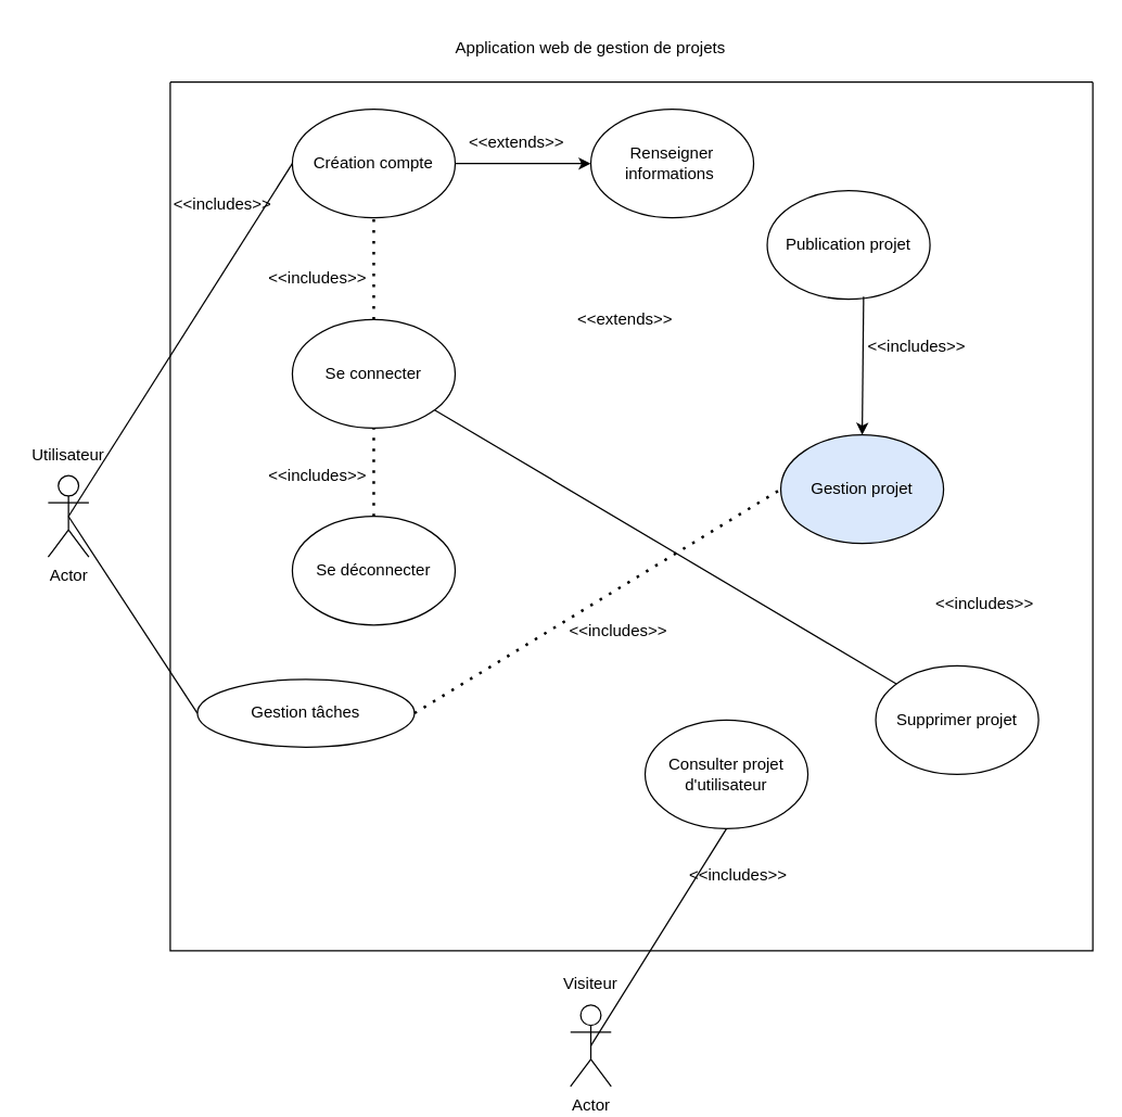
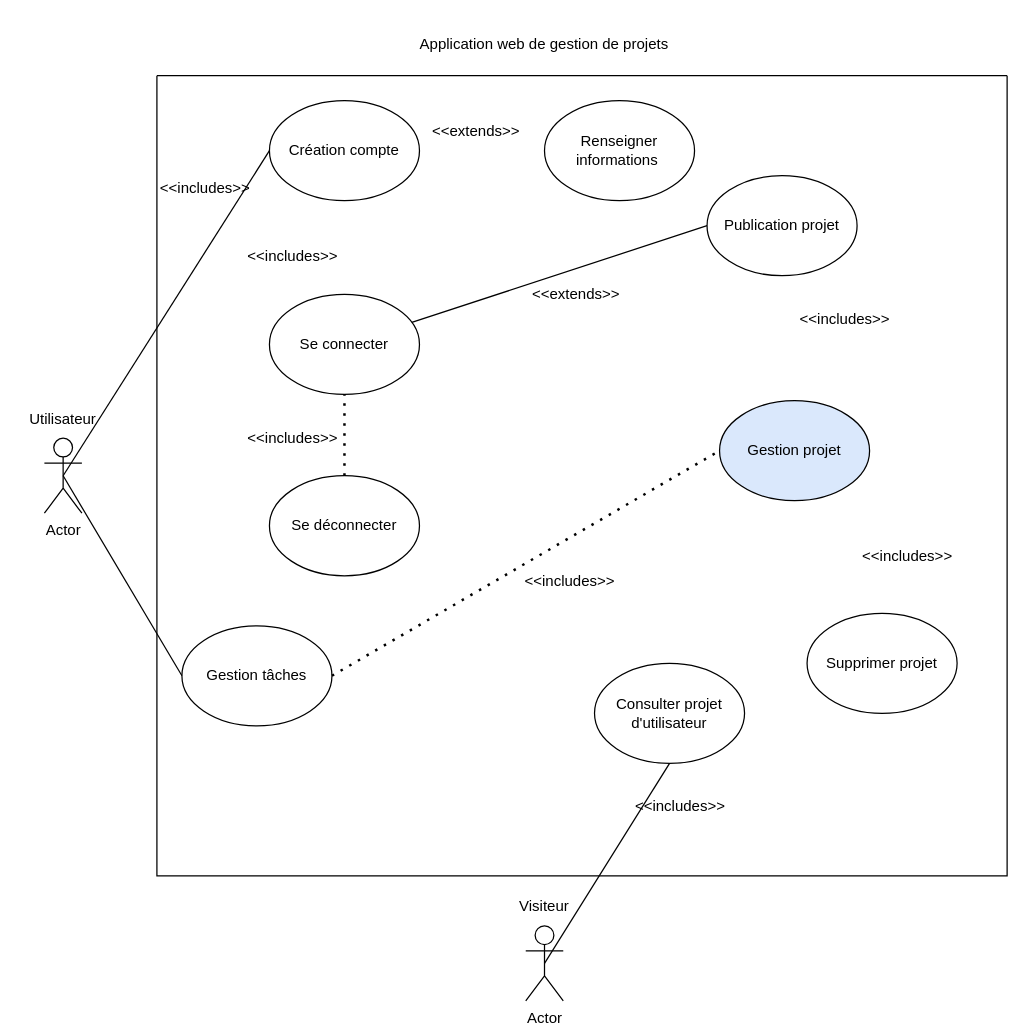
  <mxCell id="0" />
  <mxCell id="1" parent="0" />
  <mxCell id="2" value="" style="swimlane;startSize=0;" vertex="1" parent="1"><mxGeometry x="125" y="60" width="680" height="640" as="geometry" /></mxCell>
  <mxCell id="3" value="Création compte" style="ellipse;whiteSpace=wrap;html=1;" vertex="1" parent="2"><mxGeometry x="90" y="20" width="120" height="80" as="geometry" /></mxCell>
  <mxCell id="4" value="&amp;lt;&amp;lt;includes&amp;gt;&amp;gt;&amp;nbsp;" style="text;html=1;align=center;verticalAlign=middle;resizable=0;points=[];autosize=1;strokeColor=none;fillColor=none;" vertex="1" parent="2"><mxGeometry x="-10" y="75" width="100" height="30" as="geometry" /></mxCell>
  <mxCell id="5" value="&amp;lt;&amp;lt;includes&amp;gt;&amp;gt;&amp;nbsp;" style="text;html=1;align=center;verticalAlign=middle;resizable=0;points=[];autosize=1;strokeColor=none;fillColor=none;" vertex="1" parent="2"><mxGeometry x="60" y="275" width="100" height="30" as="geometry" /></mxCell>
  <mxCell id="6" value="&amp;lt;&amp;lt;includes&amp;gt;&amp;gt;&amp;nbsp;" style="text;html=1;align=center;verticalAlign=middle;resizable=0;points=[];autosize=1;strokeColor=none;fillColor=none;" vertex="1" parent="2"><mxGeometry x="370" y="570" width="100" height="30" as="geometry" /></mxCell>
  <mxCell id="7" value="&amp;lt;&amp;lt;includes&amp;gt;&amp;gt;&amp;nbsp;" style="text;html=1;align=center;verticalAlign=middle;resizable=0;points=[];autosize=1;strokeColor=none;fillColor=none;" vertex="1" parent="2"><mxGeometry x="60" y="130" width="100" height="30" as="geometry" /></mxCell>
  <mxCell id="8" value="&amp;lt;&amp;lt;includes&amp;gt;&amp;gt;" style="text;html=1;align=center;verticalAlign=middle;resizable=0;points=[];autosize=1;strokeColor=none;fillColor=none;" vertex="1" parent="2"><mxGeometry x="500" y="180" width="100" height="30" as="geometry" /></mxCell>
  <mxCell id="9" value="&amp;lt;&amp;lt;includes&amp;gt;&amp;gt;" style="text;html=1;align=center;verticalAlign=middle;resizable=0;points=[];autosize=1;strokeColor=none;fillColor=none;" vertex="1" parent="2"><mxGeometry x="550" y="370" width="100" height="30" as="geometry" /></mxCell>
  <mxCell id="10" value="Publication projet" style="ellipse;whiteSpace=wrap;html=1;" vertex="1" parent="2"><mxGeometry x="440" y="80" width="120" height="80" as="geometry" /></mxCell>
  <mxCell id="11" value="&amp;lt;&amp;lt;extends&amp;gt;&amp;gt;" style="text;html=1;align=center;verticalAlign=middle;resizable=0;points=[];autosize=1;strokeColor=none;fillColor=none;" vertex="1" parent="2"><mxGeometry x="290" y="160" width="90" height="30" as="geometry" /></mxCell>
  <mxCell id="12" value="&amp;lt;&amp;lt;extends&amp;gt;&amp;gt;" style="text;html=1;align=center;verticalAlign=middle;resizable=0;points=[];autosize=1;strokeColor=none;fillColor=none;" vertex="1" parent="2"><mxGeometry x="210" y="30" width="90" height="30" as="geometry" /></mxCell>
  <mxCell id="13" value="&amp;lt;&amp;lt;includes&amp;gt;&amp;gt;" style="text;html=1;align=center;verticalAlign=middle;resizable=0;points=[];autosize=1;strokeColor=none;fillColor=none;" vertex="1" parent="2"><mxGeometry x="280" y="390" width="100" height="30" as="geometry" /></mxCell>
  <mxCell id="14" value="Gestion projet" style="ellipse;whiteSpace=wrap;html=1;fillColor=#dae8fc;" vertex="1" parent="2"><mxGeometry x="450" y="260" width="120" height="80" as="geometry" /></mxCell>
- <mxCell id="15" value="" style="endArrow=classic;html=1;rounded=0;exitX=0.592;exitY=0.975;exitDx=0;exitDy=0;entryX=0.5;entryY=0;entryDx=0;entryDy=0;exitPerimeter=0;" edge="1" parent="2" source="10" target="14"><mxGeometry width="50" height="50" relative="1" as="geometry"><mxPoint x="-210" y="190" as="sourcePoint" /><mxPoint x="-160" y="140" as="targetPoint" /></mxGeometry></mxCell>
  <mxCell id="16" value="Se connecter" style="ellipse;whiteSpace=wrap;html=1;" vertex="1" parent="2"><mxGeometry x="90" y="175" width="120" height="80" as="geometry" /></mxCell>
  <mxCell id="17" value="Se déconnecter" style="ellipse;whiteSpace=wrap;html=1;" vertex="1" parent="2"><mxGeometry x="90" y="320" width="120" height="80" as="geometry" /></mxCell>
  <mxCell id="18" value="" style="endArrow=none;dashed=1;html=1;dashPattern=1 3;strokeWidth=2;rounded=0;entryX=0.5;entryY=1;entryDx=0;entryDy=0;exitX=0.5;exitY=0;exitDx=0;exitDy=0;" edge="1" parent="2" source="17" target="16"><mxGeometry width="50" height="50" relative="1" as="geometry"><mxPoint x="-217" y="460" as="sourcePoint" /><mxPoint x="-167" y="410" as="targetPoint" /></mxGeometry></mxCell>
  <mxCell id="19" value="Consulter projet&lt;br&gt;d'utilisateur" style="ellipse;whiteSpace=wrap;html=1;" vertex="1" parent="2"><mxGeometry x="350" y="470" width="120" height="80" as="geometry" /></mxCell>
- <mxCell id="20" value="Gestion tâches" style="ellipse;whiteSpace=wrap;html=1;" vertex="1" parent="2"><mxGeometry x="20" y="440" width="160" height="50" as="geometry" /></mxCell>
+ <mxCell id="20" value="Gestion tâches" style="ellipse;whiteSpace=wrap;html=1;" vertex="1" parent="2"><mxGeometry x="20" y="440" width="120" height="80" as="geometry" /></mxCell>
  <mxCell id="21" value="" style="endArrow=none;dashed=1;html=1;dashPattern=1 3;strokeWidth=2;rounded=0;entryX=0;entryY=0.5;entryDx=0;entryDy=0;exitX=1;exitY=0.5;exitDx=0;exitDy=0;" edge="1" parent="2" source="20" target="14"><mxGeometry width="50" height="50" relative="1" as="geometry"><mxPoint x="283" y="420" as="sourcePoint" /><mxPoint x="333" y="370" as="targetPoint" /></mxGeometry></mxCell>
- <mxCell id="22" value="" style="endArrow=none;dashed=1;html=1;dashPattern=1 3;strokeWidth=2;rounded=0;entryX=0.5;entryY=1;entryDx=0;entryDy=0;exitX=0.5;exitY=0;exitDx=0;exitDy=0;" edge="1" parent="2" source="16" target="3"><mxGeometry width="50" height="50" relative="1" as="geometry"><mxPoint x="270" y="320" as="sourcePoint" /><mxPoint x="320" y="270" as="targetPoint" /></mxGeometry></mxCell>
- <mxCell id="23" value="" style="endArrow=none;html=1;rounded=0;" edge="1" parent="2" source="16" target="26"><mxGeometry width="50" height="50" relative="1" as="geometry"><mxPoint x="-350" y="280" as="sourcePoint" /><mxPoint x="-300" y="230" as="targetPoint" /></mxGeometry></mxCell>
+ <mxCell id="23" value="" style="endArrow=none;html=1;rounded=0;entryX=0;entryY=0.5;entryDx=0;entryDy=0;" edge="1" parent="2" source="16" target="10"><mxGeometry width="50" height="50" relative="1" as="geometry"><mxPoint x="-350" y="280" as="sourcePoint" /><mxPoint x="-300" y="230" as="targetPoint" /></mxGeometry></mxCell>
  <mxCell id="24" value="Renseigner informations&amp;nbsp;" style="ellipse;whiteSpace=wrap;html=1;" vertex="1" parent="2"><mxGeometry x="310" y="20" width="120" height="80" as="geometry" /></mxCell>
- <mxCell id="25" value="" style="endArrow=classic;html=1;rounded=0;entryX=0;entryY=0.5;entryDx=0;entryDy=0;exitX=1;exitY=0.5;exitDx=0;exitDy=0;" edge="1" parent="2" source="3" target="24"><mxGeometry width="50" height="50" relative="1" as="geometry"><mxPoint x="-230" y="280" as="sourcePoint" /><mxPoint x="-180" y="230" as="targetPoint" /></mxGeometry></mxCell>
  <mxCell id="26" value="Supprimer projet" style="ellipse;whiteSpace=wrap;html=1;" vertex="1" parent="2"><mxGeometry x="520" y="430" width="120" height="80" as="geometry" /></mxCell>
  <mxCell id="27" value="Actor" style="shape=umlActor;verticalLabelPosition=bottom;verticalAlign=top;html=1;outlineConnect=0;" vertex="1" parent="1"><mxGeometry x="35" y="350" width="30" height="60" as="geometry" /></mxCell>
  <mxCell id="28" value="Utilisateur" style="text;html=1;strokeColor=none;fillColor=none;align=center;verticalAlign=middle;whiteSpace=wrap;rounded=0;" vertex="1" parent="1"><mxGeometry x="20" y="320" width="60" height="30" as="geometry" /></mxCell>
  <mxCell id="29" value="" style="endArrow=none;html=1;rounded=0;entryX=0;entryY=0.5;entryDx=0;entryDy=0;exitX=0.5;exitY=0.5;exitDx=0;exitDy=0;exitPerimeter=0;" edge="1" parent="1" source="27" target="3"><mxGeometry width="50" height="50" relative="1" as="geometry"><mxPoint x="5" y="540" as="sourcePoint" /><mxPoint x="55" y="490" as="targetPoint" /></mxGeometry></mxCell>
  <mxCell id="30" value="Actor" style="shape=umlActor;verticalLabelPosition=bottom;verticalAlign=top;html=1;outlineConnect=0;" vertex="1" parent="1"><mxGeometry x="420" y="740" width="30" height="60" as="geometry" /></mxCell>
  <mxCell id="31" value="Visiteur" style="text;html=1;strokeColor=none;fillColor=none;align=center;verticalAlign=middle;whiteSpace=wrap;rounded=0;" vertex="1" parent="1"><mxGeometry x="405" y="710" width="60" height="30" as="geometry" /></mxCell>
  <mxCell id="32" value="" style="endArrow=none;html=1;rounded=0;entryX=0.5;entryY=1;entryDx=0;entryDy=0;exitX=0.5;exitY=0.5;exitDx=0;exitDy=0;exitPerimeter=0;" edge="1" parent="1" source="30" target="19"><mxGeometry width="50" height="50" relative="1" as="geometry"><mxPoint x="-75" y="640" as="sourcePoint" /><mxPoint x="-25" y="590" as="targetPoint" /></mxGeometry></mxCell>
  <mxCell id="33" value="" style="endArrow=none;html=1;rounded=0;entryX=0;entryY=0.5;entryDx=0;entryDy=0;exitX=0.5;exitY=0.5;exitDx=0;exitDy=0;exitPerimeter=0;" edge="1" parent="1" source="27" target="20"><mxGeometry width="50" height="50" relative="1" as="geometry"><mxPoint x="-95" y="510" as="sourcePoint" /><mxPoint x="-45" y="460" as="targetPoint" /></mxGeometry></mxCell>
  <mxCell id="34" value="Application web de gestion de projets" style="text;html=1;strokeColor=none;fillColor=none;align=center;verticalAlign=middle;whiteSpace=wrap;rounded=0;" vertex="1" parent="1"><mxGeometry x="325" y="20" width="220" height="30" as="geometry" /></mxCell>
